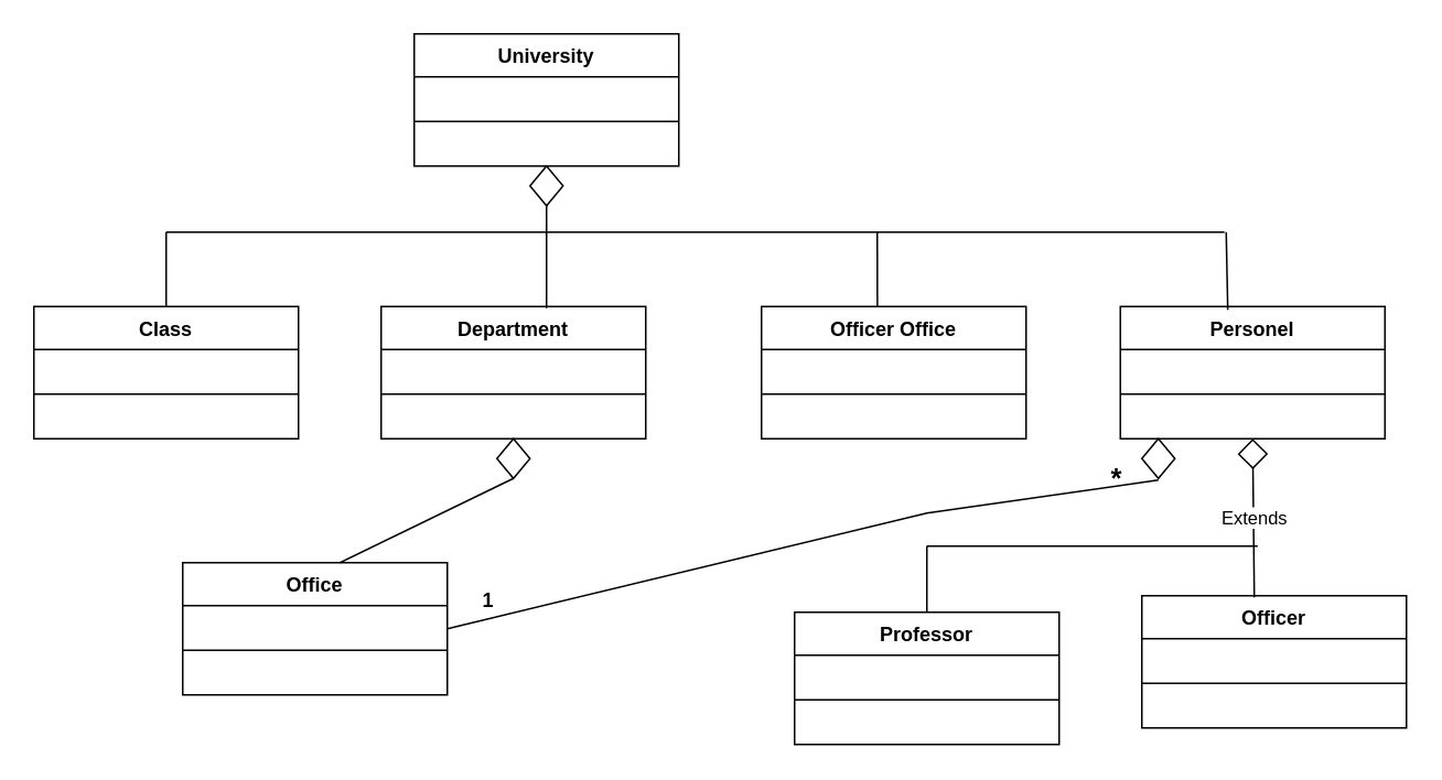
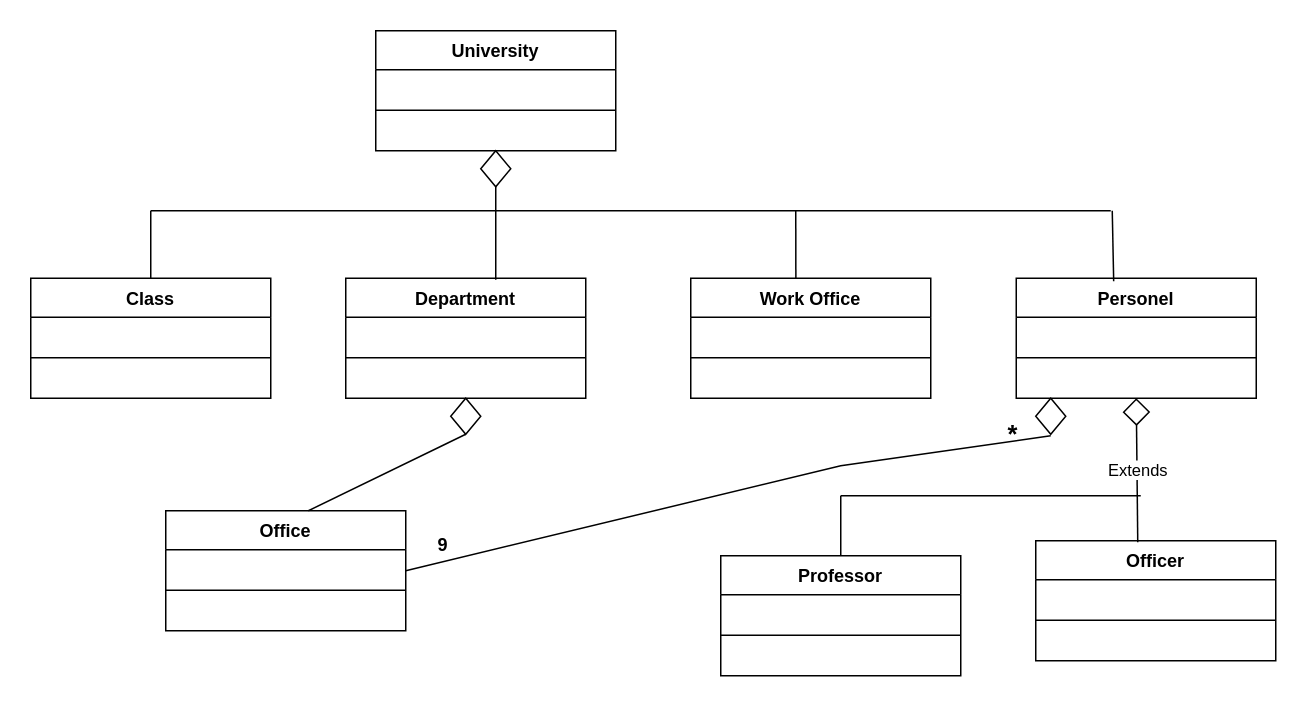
  <mxCell id="0" />
  <mxCell id="1" parent="0" />
  <mxCell id="2" value="University&#10;" style="swimlane;fontStyle=1;align=center;verticalAlign=top;childLayout=stackLayout;horizontal=1;startSize=26;horizontalStack=0;resizeParent=1;resizeParentMax=0;resizeLast=0;collapsible=1;marginBottom=0;" vertex="1" parent="1"><mxGeometry x="250" y="20" width="160" height="80" as="geometry" /></mxCell>
  <mxCell id="3" value="" style="line;strokeWidth=1;fillColor=none;align=left;verticalAlign=middle;spacingTop=-1;spacingLeft=3;spacingRight=3;rotatable=0;labelPosition=right;points=[];portConstraint=eastwest;" vertex="1" parent="2"><mxGeometry y="26" width="160" height="54" as="geometry" /></mxCell>
  <mxCell id="4" value="Department" style="swimlane;fontStyle=1;align=center;verticalAlign=top;childLayout=stackLayout;horizontal=1;startSize=26;horizontalStack=0;resizeParent=1;resizeParentMax=0;resizeLast=0;collapsible=1;marginBottom=0;" vertex="1" parent="1"><mxGeometry x="230" y="185" width="160" height="80" as="geometry" /></mxCell>
  <mxCell id="5" value="" style="line;strokeWidth=1;fillColor=none;align=left;verticalAlign=middle;spacingTop=-1;spacingLeft=3;spacingRight=3;rotatable=0;labelPosition=right;points=[];portConstraint=eastwest;" vertex="1" parent="4"><mxGeometry y="26" width="160" height="54" as="geometry" /></mxCell>
- <mxCell id="6" value="Officer Office" style="swimlane;fontStyle=1;align=center;verticalAlign=top;childLayout=stackLayout;horizontal=1;startSize=26;horizontalStack=0;resizeParent=1;resizeParentMax=0;resizeLast=0;collapsible=1;marginBottom=0;" vertex="1" parent="1"><mxGeometry x="460" y="185" width="160" height="80" as="geometry" /></mxCell>
+ <mxCell id="6" value="Work Office" style="swimlane;fontStyle=1;align=center;verticalAlign=top;childLayout=stackLayout;horizontal=1;startSize=26;horizontalStack=0;resizeParent=1;resizeParentMax=0;resizeLast=0;collapsible=1;marginBottom=0;" vertex="1" parent="1"><mxGeometry x="460" y="185" width="160" height="80" as="geometry" /></mxCell>
  <mxCell id="7" value="" style="line;strokeWidth=1;fillColor=none;align=left;verticalAlign=middle;spacingTop=-1;spacingLeft=3;spacingRight=3;rotatable=0;labelPosition=right;points=[];portConstraint=eastwest;" vertex="1" parent="6"><mxGeometry y="26" width="160" height="54" as="geometry" /></mxCell>
  <mxCell id="8" value="" style="endArrow=none;html=1;rounded=0;exitX=0.625;exitY=0.013;exitDx=0;exitDy=0;exitPerimeter=0;" edge="1" parent="1" source="4"><mxGeometry width="50" height="50" relative="1" as="geometry"><mxPoint x="330" y="180" as="sourcePoint" /><mxPoint x="330" y="120" as="targetPoint" /></mxGeometry></mxCell>
  <mxCell id="9" value="" style="rhombus;whiteSpace=wrap;html=1;" vertex="1" parent="1"><mxGeometry x="320" y="100" width="20" height="24" as="geometry" /></mxCell>
  <mxCell id="10" value="" style="endArrow=none;html=1;rounded=0;exitX=0.5;exitY=0;exitDx=0;exitDy=0;" edge="1" parent="1"><mxGeometry width="50" height="50" relative="1" as="geometry"><mxPoint x="100" y="185" as="sourcePoint" /><mxPoint x="100" y="140" as="targetPoint" /></mxGeometry></mxCell>
  <mxCell id="11" value="" style="endArrow=none;html=1;rounded=0;exitX=0.438;exitY=0;exitDx=0;exitDy=0;exitPerimeter=0;" edge="1" parent="1" source="6"><mxGeometry width="50" height="50" relative="1" as="geometry"><mxPoint x="600" y="180" as="sourcePoint" /><mxPoint x="530" y="140" as="targetPoint" /></mxGeometry></mxCell>
  <mxCell id="12" value="" style="endArrow=none;html=1;rounded=0;" edge="1" parent="1"><mxGeometry width="50" height="50" relative="1" as="geometry"><mxPoint x="100" y="140" as="sourcePoint" /><mxPoint x="740" y="140" as="targetPoint" /></mxGeometry></mxCell>
  <mxCell id="13" value="Personel" style="swimlane;fontStyle=1;align=center;verticalAlign=top;childLayout=stackLayout;horizontal=1;startSize=26;horizontalStack=0;resizeParent=1;resizeParentMax=0;resizeLast=0;collapsible=1;marginBottom=0;" vertex="1" parent="1"><mxGeometry x="677" y="185" width="160" height="80" as="geometry" /></mxCell>
  <mxCell id="14" value="" style="line;strokeWidth=1;fillColor=none;align=left;verticalAlign=middle;spacingTop=-1;spacingLeft=3;spacingRight=3;rotatable=0;labelPosition=right;points=[];portConstraint=eastwest;" vertex="1" parent="13"><mxGeometry y="26" width="160" height="54" as="geometry" /></mxCell>
  <mxCell id="15" value="" style="endArrow=none;html=1;rounded=0;exitX=0.406;exitY=0.025;exitDx=0;exitDy=0;exitPerimeter=0;" edge="1" parent="1" source="13"><mxGeometry width="50" height="50" relative="1" as="geometry"><mxPoint x="750" y="183" as="sourcePoint" /><mxPoint x="741" y="140" as="targetPoint" /></mxGeometry></mxCell>
  <mxCell id="16" value="Office" style="swimlane;fontStyle=1;align=center;verticalAlign=top;childLayout=stackLayout;horizontal=1;startSize=26;horizontalStack=0;resizeParent=1;resizeParentMax=0;resizeLast=0;collapsible=1;marginBottom=0;" vertex="1" parent="1"><mxGeometry x="110" y="340" width="160" height="80" as="geometry" /></mxCell>
  <mxCell id="17" value="" style="line;strokeWidth=1;fillColor=none;align=left;verticalAlign=middle;spacingTop=-1;spacingLeft=3;spacingRight=3;rotatable=0;labelPosition=right;points=[];portConstraint=eastwest;" vertex="1" parent="16"><mxGeometry y="26" width="160" height="54" as="geometry" /></mxCell>
  <mxCell id="18" value="Professor" style="swimlane;fontStyle=1;align=center;verticalAlign=top;childLayout=stackLayout;horizontal=1;startSize=26;horizontalStack=0;resizeParent=1;resizeParentMax=0;resizeLast=0;collapsible=1;marginBottom=0;" vertex="1" parent="1"><mxGeometry x="480" y="370" width="160" height="80" as="geometry" /></mxCell>
  <mxCell id="19" value="" style="line;strokeWidth=1;fillColor=none;align=left;verticalAlign=middle;spacingTop=-1;spacingLeft=3;spacingRight=3;rotatable=0;labelPosition=right;points=[];portConstraint=eastwest;" vertex="1" parent="18"><mxGeometry y="26" width="160" height="54" as="geometry" /></mxCell>
  <mxCell id="20" value="Officer" style="swimlane;fontStyle=1;align=center;verticalAlign=top;childLayout=stackLayout;horizontal=1;startSize=26;horizontalStack=0;resizeParent=1;resizeParentMax=0;resizeLast=0;collapsible=1;marginBottom=0;" vertex="1" parent="1"><mxGeometry x="690" y="360" width="160" height="80" as="geometry" /></mxCell>
  <mxCell id="21" value="" style="line;strokeWidth=1;fillColor=none;align=left;verticalAlign=middle;spacingTop=-1;spacingLeft=3;spacingRight=3;rotatable=0;labelPosition=right;points=[];portConstraint=eastwest;" vertex="1" parent="20"><mxGeometry y="26" width="160" height="54" as="geometry" /></mxCell>
  <mxCell id="22" value="" style="rhombus;whiteSpace=wrap;html=1;" vertex="1" parent="1"><mxGeometry x="300" y="265" width="20" height="24" as="geometry" /></mxCell>
  <mxCell id="23" value="" style="rhombus;whiteSpace=wrap;html=1;" vertex="1" parent="1"><mxGeometry x="690" y="265" width="20" height="24" as="geometry" /></mxCell>
  <mxCell id="24" value="" style="endArrow=none;html=1;rounded=0;exitX=0.594;exitY=0;exitDx=0;exitDy=0;exitPerimeter=0;entryX=0.5;entryY=1;entryDx=0;entryDy=0;" edge="1" parent="1" source="16" target="22"><mxGeometry width="50" height="50" relative="1" as="geometry"><mxPoint x="340" y="197" as="sourcePoint" /><mxPoint x="340" y="130" as="targetPoint" /></mxGeometry></mxCell>
  <mxCell id="25" value="" style="endArrow=none;html=1;rounded=0;exitX=1;exitY=0.5;exitDx=0;exitDy=0;" edge="1" parent="1" source="16"><mxGeometry width="50" height="50" relative="1" as="geometry"><mxPoint x="215.04" y="350" as="sourcePoint" /><mxPoint x="700" y="290" as="targetPoint" /><Array as="points"><mxPoint x="560" y="310" /></Array></mxGeometry></mxCell>
  <mxCell id="26" value="Extends" style="endArrow=diamond;endSize=16;endFill=0;html=1;rounded=0;entryX=0.5;entryY=1;entryDx=0;entryDy=0;exitX=0.425;exitY=0.013;exitDx=0;exitDy=0;exitPerimeter=0;" edge="1" parent="1" source="20" target="13"><mxGeometry width="160" relative="1" as="geometry"><mxPoint x="757" y="350" as="sourcePoint" /><mxPoint x="770" y="270" as="targetPoint" /></mxGeometry></mxCell>
  <mxCell id="27" value="" style="endArrow=none;html=1;rounded=0;exitX=0.5;exitY=0;exitDx=0;exitDy=0;" edge="1" parent="1" source="18"><mxGeometry width="50" height="50" relative="1" as="geometry"><mxPoint x="540.08" y="195" as="sourcePoint" /><mxPoint x="560" y="330" as="targetPoint" /></mxGeometry></mxCell>
  <mxCell id="28" value="" style="endArrow=none;html=1;rounded=0;" edge="1" parent="1"><mxGeometry width="50" height="50" relative="1" as="geometry"><mxPoint x="760" y="330" as="sourcePoint" /><mxPoint x="560" y="330" as="targetPoint" /></mxGeometry></mxCell>
  <mxCell id="29" value="*" style="text;align=center;fontStyle=1;verticalAlign=middle;spacingLeft=3;spacingRight=3;strokeColor=none;rotatable=0;points=[[0,0.5],[1,0.5]];portConstraint=eastwest;strokeWidth=3;fontSize=17;" vertex="1" parent="1"><mxGeometry x="630" y="265" width="90" height="45" as="geometry" /></mxCell>
- <mxCell id="30" value="1" style="text;align=center;fontStyle=1;verticalAlign=middle;spacingLeft=3;spacingRight=3;strokeColor=none;rotatable=0;points=[[0,0.5],[1,0.5]];portConstraint=eastwest;" vertex="1" parent="1"><mxGeometry x="250" y="340" width="90" height="45" as="geometry" /></mxCell>
+ <mxCell id="30" value="9" style="text;align=center;fontStyle=1;verticalAlign=middle;spacingLeft=3;spacingRight=3;strokeColor=none;rotatable=0;points=[[0,0.5],[1,0.5]];portConstraint=eastwest;" vertex="1" parent="1"><mxGeometry x="250" y="340" width="90" height="45" as="geometry" /></mxCell>
  <mxCell id="31" value="Class" style="swimlane;fontStyle=1;align=center;verticalAlign=top;childLayout=stackLayout;horizontal=1;startSize=26;horizontalStack=0;resizeParent=1;resizeParentMax=0;resizeLast=0;collapsible=1;marginBottom=0;" vertex="1" parent="1"><mxGeometry x="20" y="185" width="160" height="80" as="geometry" /></mxCell>
  <mxCell id="32" value="" style="line;strokeWidth=1;fillColor=none;align=left;verticalAlign=middle;spacingTop=-1;spacingLeft=3;spacingRight=3;rotatable=0;labelPosition=right;points=[];portConstraint=eastwest;" vertex="1" parent="31"><mxGeometry y="26" width="160" height="54" as="geometry" /></mxCell>
